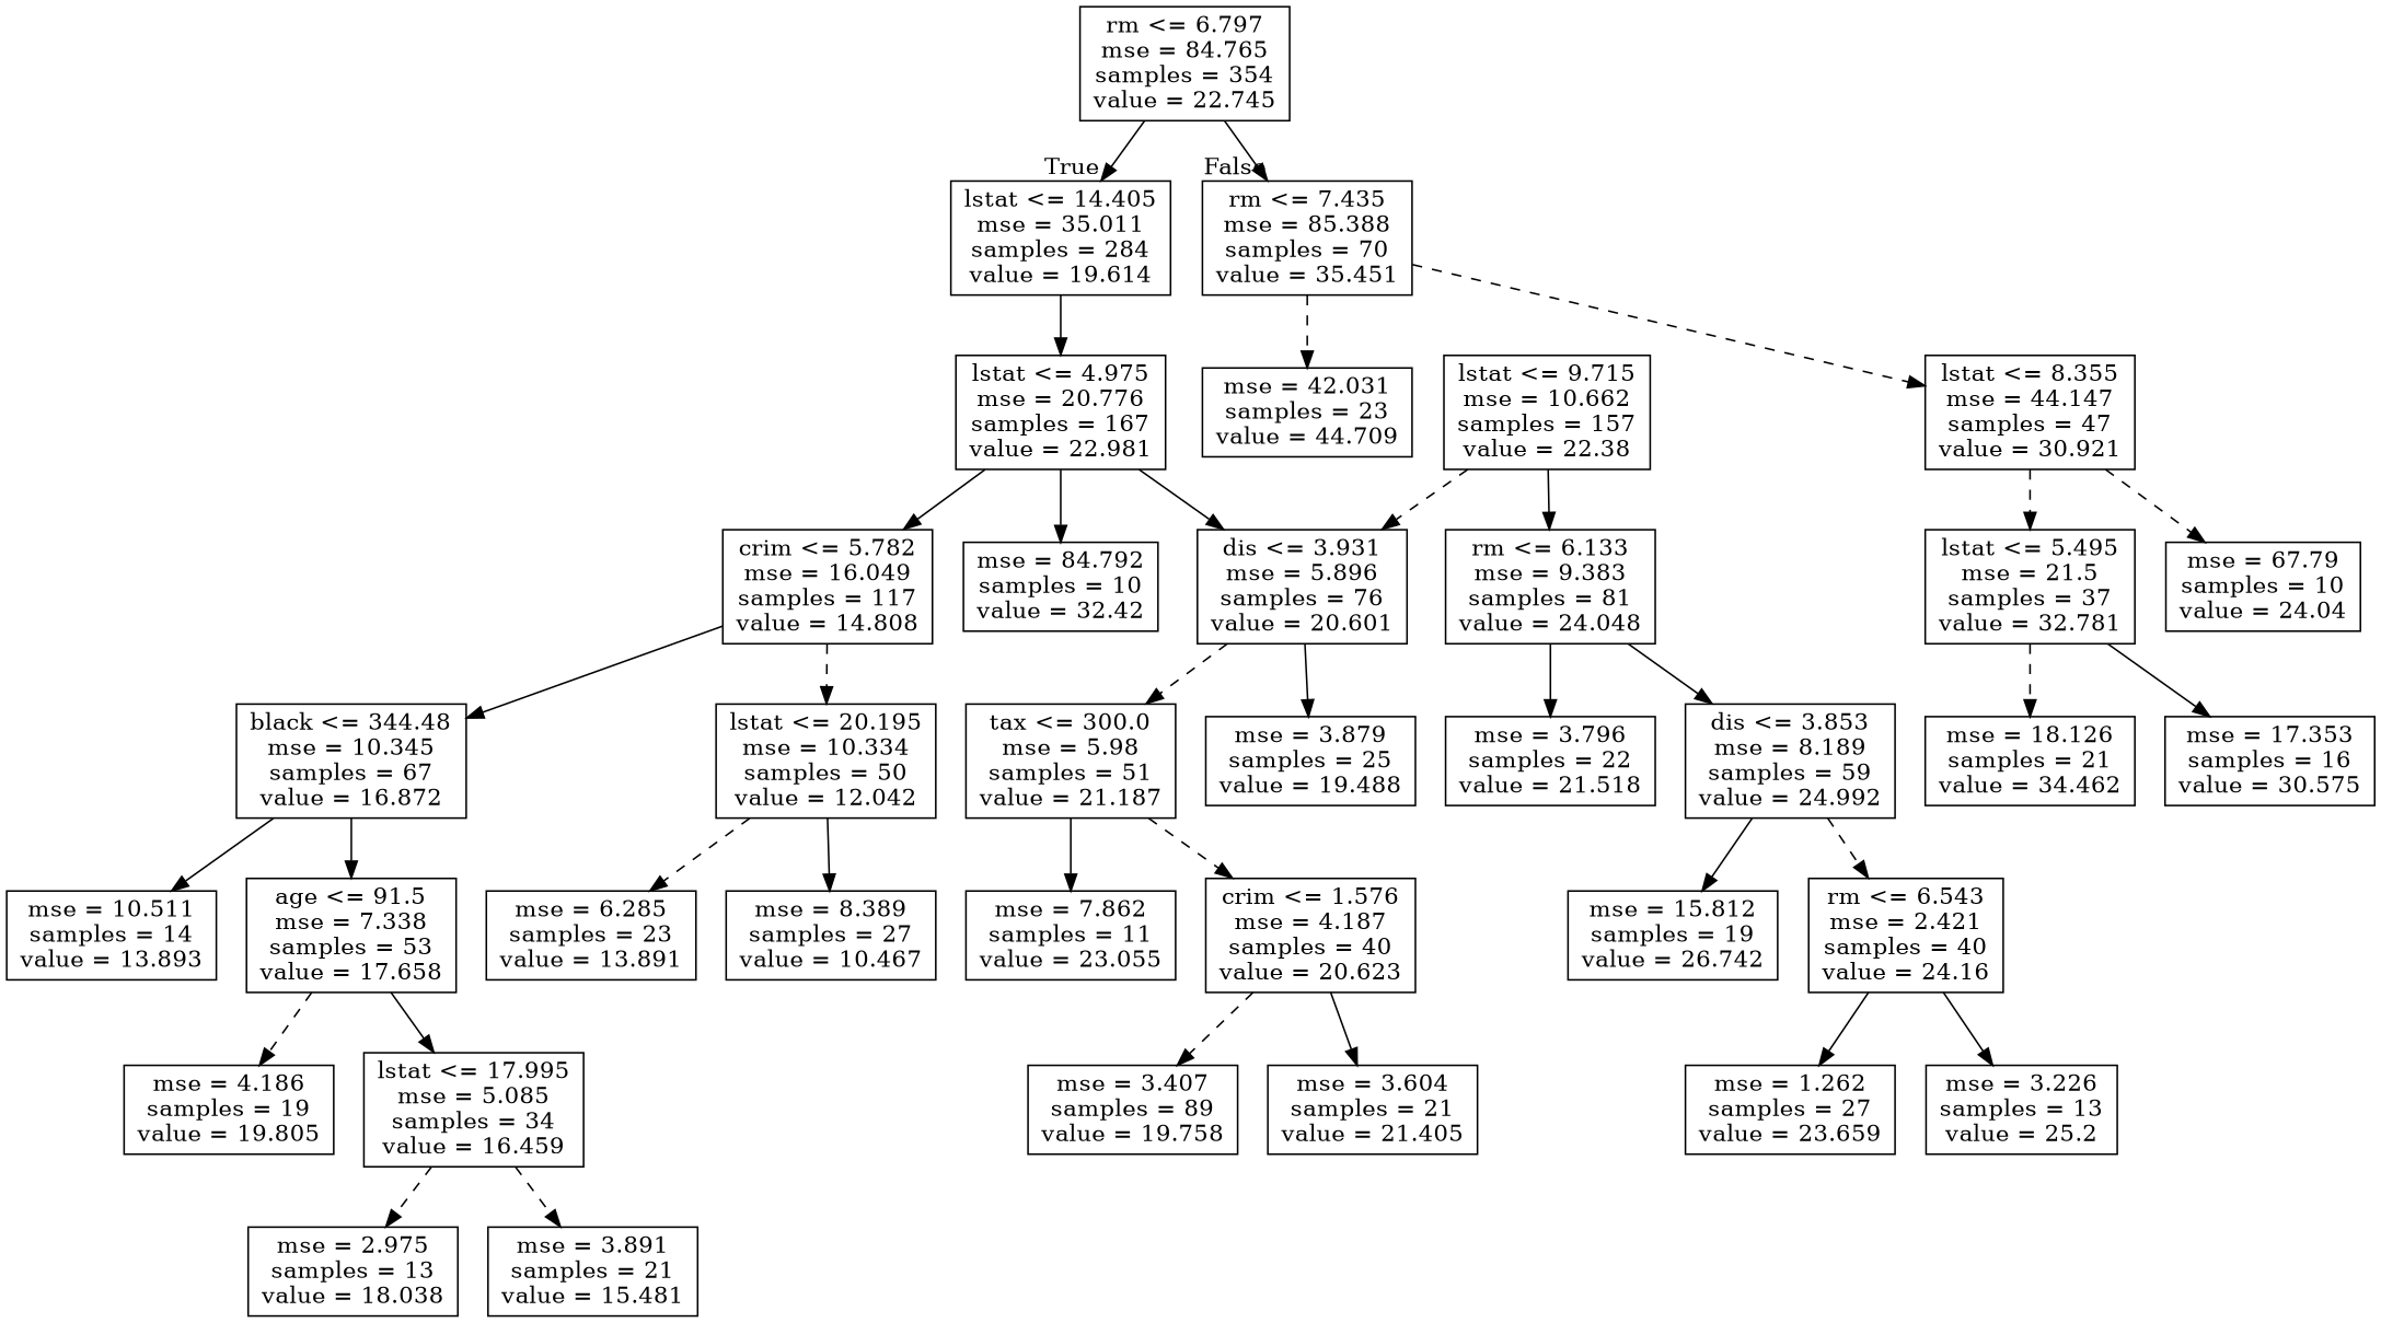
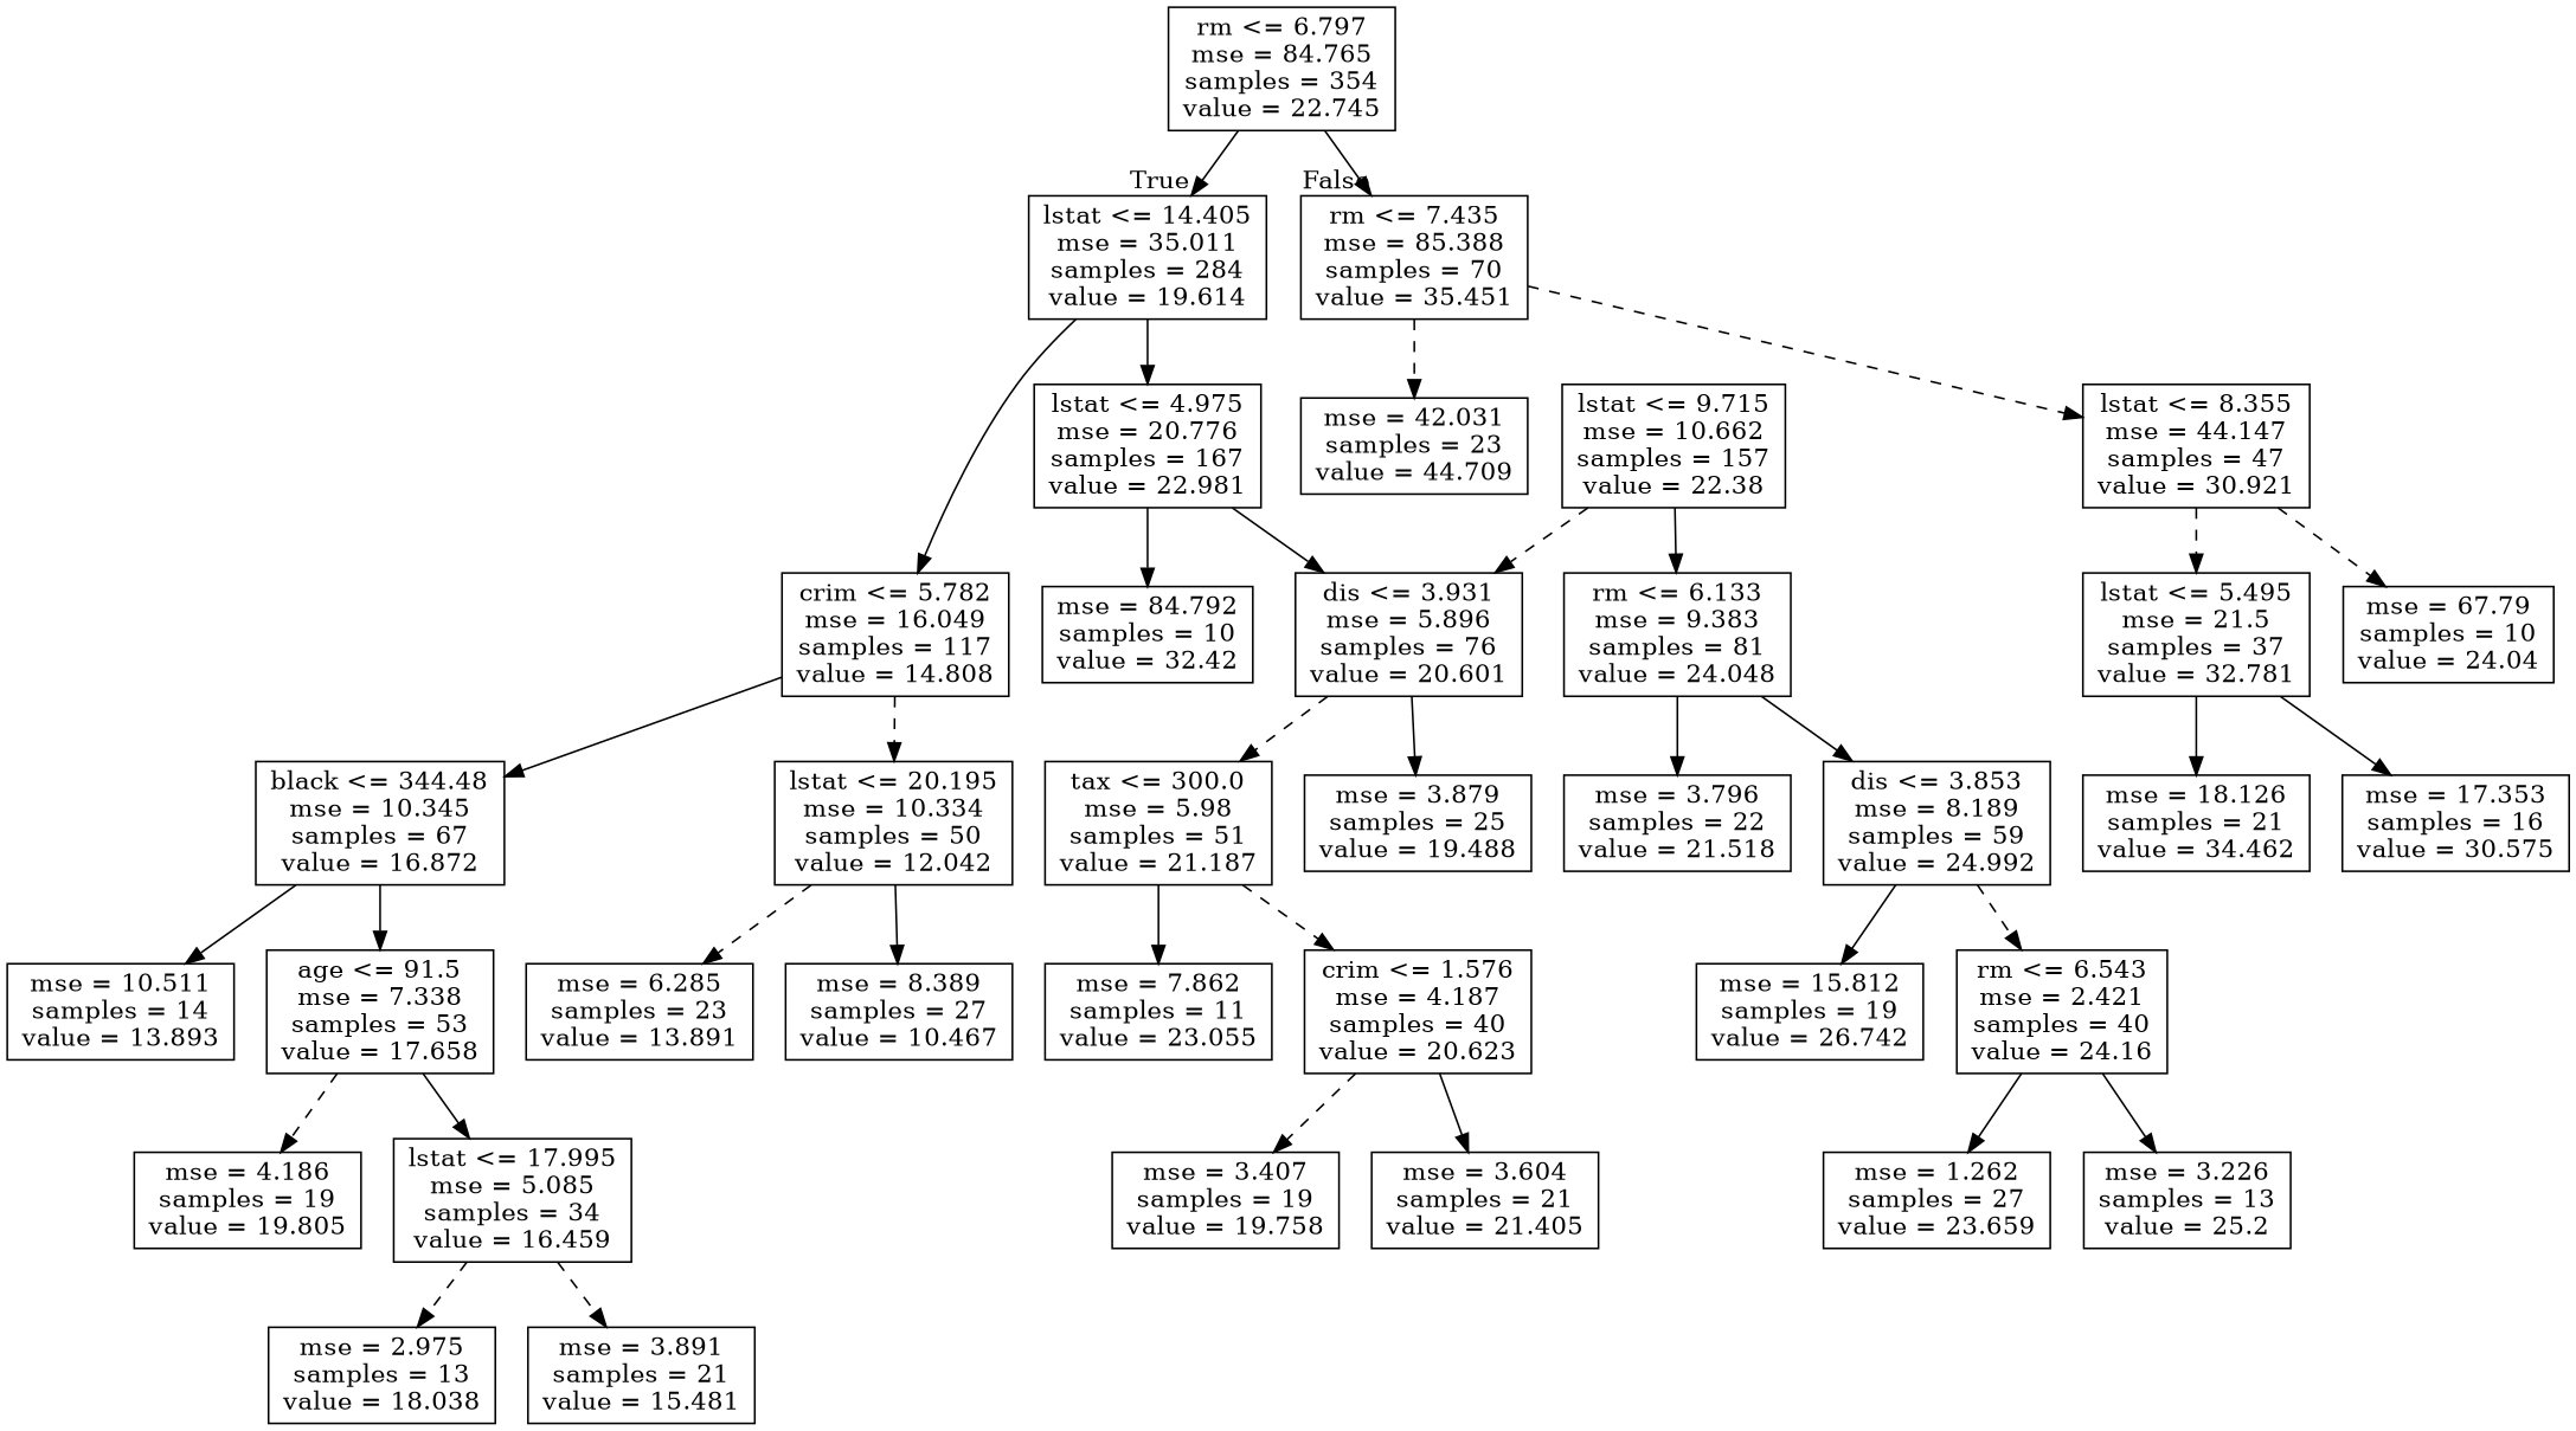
  digraph {
    node [shape=box]
    edge [style=solid]
    n1 [label="rm <= 6.797\nmse = 84.765\nsamples = 354\nvalue = 22.745"]
    n2 [label="lstat <= 14.405\nmse = 35.011\nsamples = 284\nvalue = 19.614"]
    n3 [label="rm <= 7.435\nmse = 85.388\nsamples = 70\nvalue = 35.451"]
    n4 [label="lstat <= 4.975\nmse = 20.776\nsamples = 167\nvalue = 22.981"]
    n5 [label="crim <= 5.782\nmse = 16.049\nsamples = 117\nvalue = 14.808"]
    n6 [label="lstat <= 8.355\nmse = 44.147\nsamples = 47\nvalue = 30.921"]
    n7 [label="mse = 42.031\nsamples = 23\nvalue = 44.709"]
    n8 [label="mse = 84.792\nsamples = 10\nvalue = 32.42"]
    n9 [label="dis <= 3.931\nmse = 5.896\nsamples = 76\nvalue = 20.601"]
    n10 [label="black <= 344.48\nmse = 10.345\nsamples = 67\nvalue = 16.872"]
    n11 [label="lstat <= 20.195\nmse = 10.334\nsamples = 50\nvalue = 12.042"]
    n12 [label="lstat <= 9.715\nmse = 10.662\nsamples = 157\nvalue = 22.38"]
    n13 [label="rm <= 6.133\nmse = 9.383\nsamples = 81\nvalue = 24.048"]
    n14 [label="mse = 3.796\nsamples = 22\nvalue = 21.518"]
    n15 [label="dis <= 3.853\nmse = 8.189\nsamples = 59\nvalue = 24.992"]
    n16 [label="tax <= 300.0\nmse = 5.98\nsamples = 51\nvalue = 21.187"]
    n17 [label="mse = 3.879\nsamples = 25\nvalue = 19.488"]
    n18 [label="mse = 15.812\nsamples = 19\nvalue = 26.742"]
    n19 [label="rm <= 6.543\nmse = 2.421\nsamples = 40\nvalue = 24.16"]
    n20 [label="mse = 1.262\nsamples = 27\nvalue = 23.659"]
    n21 [label="mse = 3.226\nsamples = 13\nvalue = 25.2"]
    n22 [label="mse = 7.862\nsamples = 11\nvalue = 23.055"]
    n23 [label="crim <= 1.576\nmse = 4.187\nsamples = 40\nvalue = 20.623"]
-   n24 [label="mse = 3.407\nsamples = 89\nvalue = 19.758"]
+   n24 [label="mse = 3.407\nsamples = 19\nvalue = 19.758"]
    n25 [label="mse = 3.604\nsamples = 21\nvalue = 21.405"]
    n26 [label="mse = 10.511\nsamples = 14\nvalue = 13.893"]
    n27 [label="age <= 91.5\nmse = 7.338\nsamples = 53\nvalue = 17.658"]
    n28 [label="mse = 6.285\nsamples = 23\nvalue = 13.891"]
    n29 [label="mse = 8.389\nsamples = 27\nvalue = 10.467"]
    n30 [label="mse = 4.186\nsamples = 19\nvalue = 19.805"]
    n31 [label="lstat <= 17.995\nmse = 5.085\nsamples = 34\nvalue = 16.459"]
    n32 [label="mse = 2.975\nsamples = 13\nvalue = 18.038"]
    n33 [label="mse = 3.891\nsamples = 21\nvalue = 15.481"]
    n34 [label="lstat <= 5.495\nmse = 21.5\nsamples = 37\nvalue = 32.781"]
    n35 [label="mse = 67.79\nsamples = 10\nvalue = 24.04"]
    n36 [label="mse = 18.126\nsamples = 21\nvalue = 34.462"]
    n37 [label="mse = 17.353\nsamples = 16\nvalue = 30.575"]
    n1 -> n2 [headlabel=True labelangle=45 labeldistance=2.5]
    n1 -> n3 [headlabel=False labelangle=-45 labeldistance=2.5]
    n2 -> n4
-   n4 -> n5
+   n2 -> n5
    n3 -> n6 [style=dashed]
    n3 -> n7 [style=dashed]
    n4 -> n8
    n4 -> n9
    n5 -> n10
    n5 -> n11 [style=dashed]
    n6 -> n34 [style=dashed]
    n6 -> n35 [style=dashed]
    n9 -> n16 [style=dashed]
    n9 -> n17
    n10 -> n26
    n10 -> n27
    n11 -> n28 [style=dashed]
    n11 -> n29
    n12 -> n9 [style=dashed]
    n12 -> n13
    n13 -> n14
    n13 -> n15
    n15 -> n18
    n15 -> n19 [style=dashed]
    n16 -> n22
    n16 -> n23 [style=dashed]
    n19 -> n20
    n19 -> n21
    n23 -> n24 [style=dashed]
    n23 -> n25
    n27 -> n30 [style=dashed]
    n27 -> n31
    n31 -> n32 [style=dashed]
    n31 -> n33 [style=dashed]
-   n34 -> n36 [style=dashed]
+   n34 -> n36
    n34 -> n37
  }
